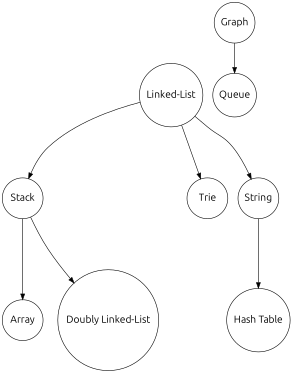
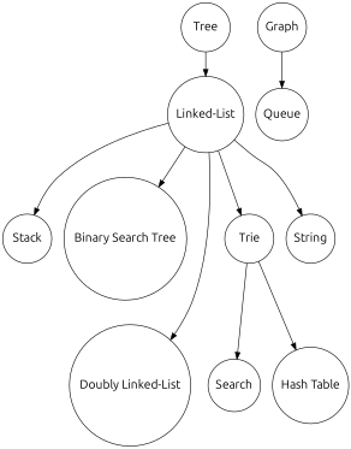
  digraph {
    rankdir=TB
    node [shape=circle]
+   n1 [height=1 label=<<FONT POINT-SIZE="18" FACE="ubuntu">Tree</FONT><BR ALIGN="CENTER"/>> width=1]
    n2 [height=1 label=<<FONT POINT-SIZE="18" FACE="ubuntu">Linked-List</FONT><BR ALIGN="CENTER"/>> width=1]
    n3 [height=1 label=<<FONT POINT-SIZE="18" FACE="ubuntu">Graph</FONT><BR ALIGN="CENTER"/>> width=1]
    n4 [height=1 label=<<FONT POINT-SIZE="18" FACE="ubuntu">Queue</FONT><BR ALIGN="CENTER"/>> width=1]
    n5 [height=1 label=<<FONT POINT-SIZE="18" FACE="ubuntu">Stack</FONT><BR ALIGN="CENTER"/>> width=1]
+   n6 [height=1 label=<<FONT POINT-SIZE="18" FACE="ubuntu">Binary Search Tree</FONT><BR ALIGN="CENTER"/>> width=1]
    n7 [height=1 label=<<FONT POINT-SIZE="18" FACE="ubuntu">Trie</FONT><BR ALIGN="CENTER"/>> width=1]
    n8 [height=1 label=<<FONT POINT-SIZE="18" FACE="ubuntu">String</FONT><BR ALIGN="CENTER"/>> width=1]
    n9 [height=1 label=<<FONT POINT-SIZE="18" FACE="ubuntu">Doubly Linked-List</FONT><BR ALIGN="CENTER"/>> width=1]
-   n10 [height=1 label=<<FONT POINT-SIZE="18" FACE="ubuntu">Array</FONT><BR ALIGN="CENTER"/>> width=1]
+   n11 [height=1 label=<<FONT POINT-SIZE="18" FACE="ubuntu">Search</FONT><BR ALIGN="CENTER"/>> width=1]
    n12 [height=1 label=<<FONT POINT-SIZE="18" FACE="ubuntu">Hash Table</FONT><BR ALIGN="CENTER"/>> width=1]
+   n1 -> n2
    n2 -> n5
+   n2 -> n6
    n2 -> n7
    n2 -> n8
    n3 -> n4
-   n5 -> n9
-   n5 -> n10
-   n8 -> n12
+   n2 -> n9
+   n7 -> n11
+   n7 -> n12
  }
